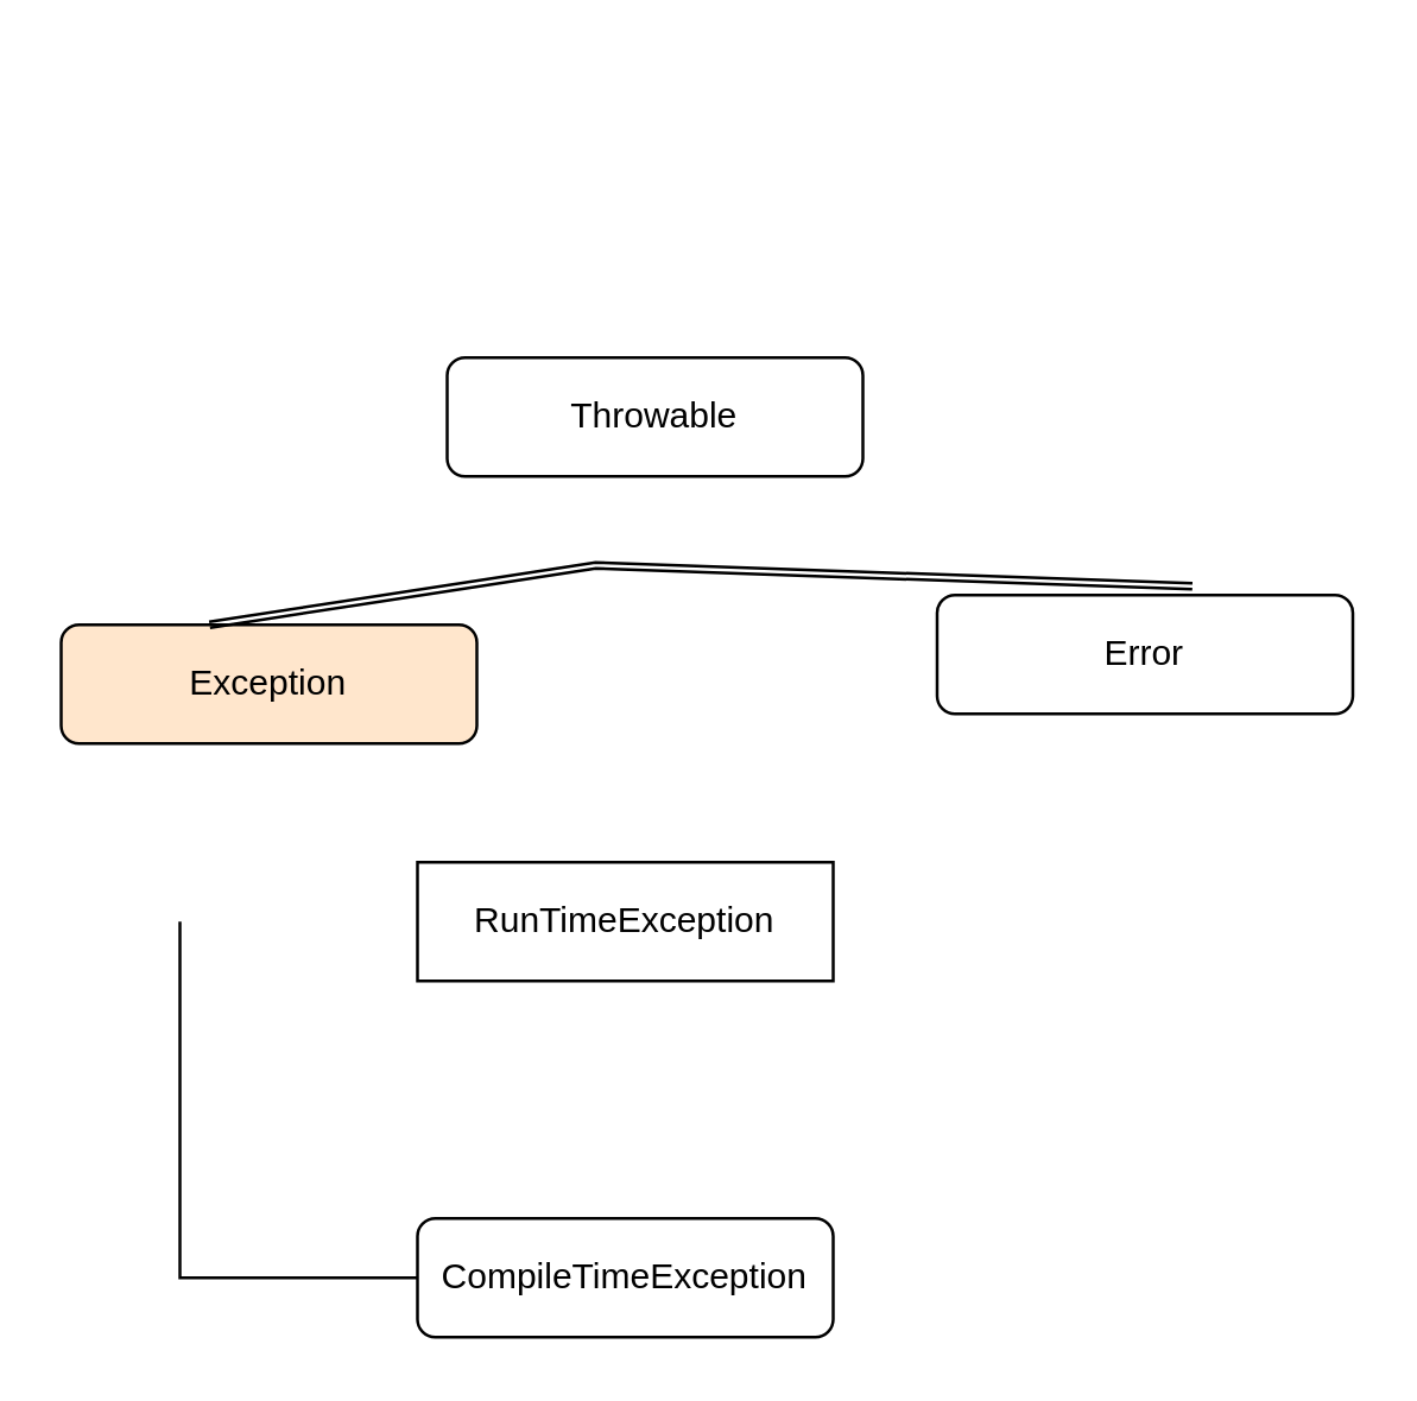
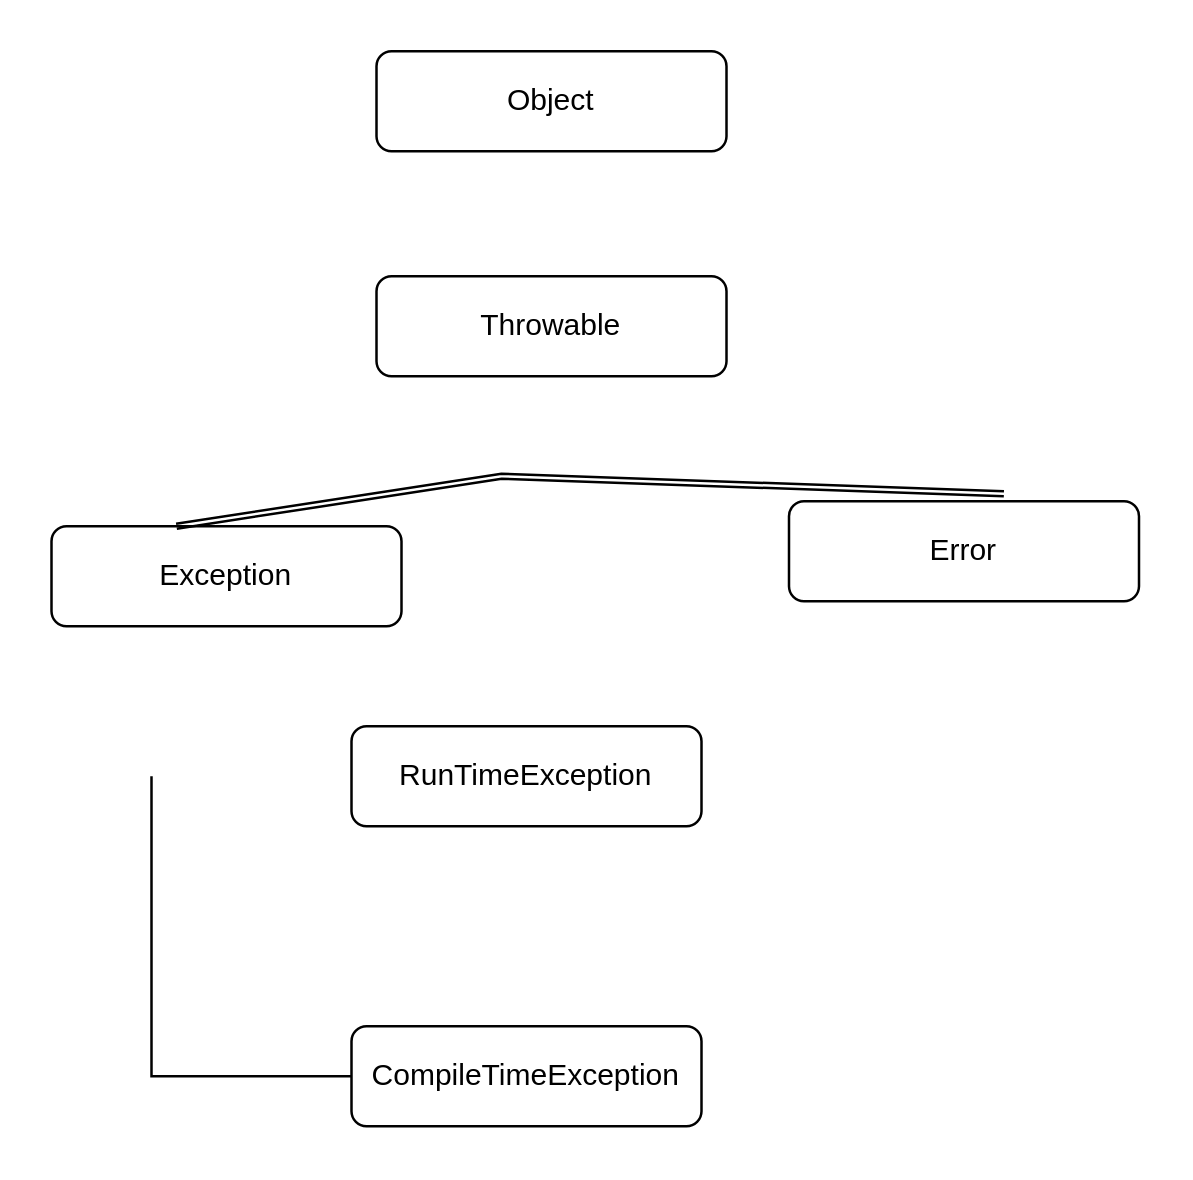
  <mxCell id="0" />
  <mxCell id="1" parent="0" />
- <mxCell id="3" value="Exception" style="rounded=1;whiteSpace=wrap;html=1;fillColor=#ffe6cc;" vertex="1" parent="1"><mxGeometry y="210" width="140" height="40" as="geometry" x="20" /></mxCell>
- <mxCell id="4" value="Throwable" style="rounded=1;whiteSpace=wrap;html=1;" vertex="1" parent="1"><mxGeometry x="150" y="120" width="140" height="40" as="geometry" /></mxCell>
+ <mxCell id="2" value="Object" style="rounded=1;whiteSpace=wrap;html=1;" vertex="1" parent="1"><mxGeometry x="150" y="20" width="140" height="40" as="geometry" /></mxCell>
+ <mxCell id="3" value="Exception" style="rounded=1;whiteSpace=wrap;html=1;" vertex="1" parent="1"><mxGeometry y="210" width="140" height="40" as="geometry" x="20" /></mxCell>
+ <mxCell id="4" value="Throwable" style="rounded=1;whiteSpace=wrap;html=1;" vertex="1" parent="1"><mxGeometry x="150" y="110" width="140" height="40" as="geometry" /></mxCell>
  <mxCell id="5" value="Error" style="rounded=1;whiteSpace=wrap;html=1;" vertex="1" parent="1"><mxGeometry x="315" y="200" width="140" height="40" as="geometry" /></mxCell>
- <mxCell id="6" value="RunTimeException" style="whiteSpace=wrap;html=1;rounded=0;" vertex="1" parent="1"><mxGeometry x="140" y="290" width="140" height="40" as="geometry" /></mxCell>
+ <mxCell id="6" value="RunTimeException" style="rounded=1;whiteSpace=wrap;html=1;" vertex="1" parent="1"><mxGeometry x="140" y="290" width="140" height="40" as="geometry" /></mxCell>
  <mxCell id="7" value="CompileTimeException" style="rounded=1;whiteSpace=wrap;html=1;" vertex="1" parent="1"><mxGeometry x="140" y="410" width="140" height="40" as="geometry" /></mxCell>
  <mxCell id="8" value="" style="endArrow=none;html=1;rounded=0;entryX=0;entryY=0.5;entryDx=0;entryDy=0;" edge="1" parent="1" target="7"><mxGeometry width="50" height="50" relative="1" as="geometry"><mxPoint x="60" y="310" as="sourcePoint" /><mxPoint x="240" y="350" as="targetPoint" /><Array as="points"><mxPoint x="60" y="430" /></Array></mxGeometry></mxCell>
  <mxCell id="9" value="" style="shape=link;html=1;rounded=0;width=-2;exitX=0.357;exitY=0;exitDx=0;exitDy=0;exitPerimeter=0;entryX=0.614;entryY=-0.075;entryDx=0;entryDy=0;entryPerimeter=0;" edge="1" parent="1" source="3" target="5"><mxGeometry width="100" relative="1" as="geometry"><mxPoint x="70" y="190" as="sourcePoint" /><mxPoint x="390" y="190" as="targetPoint" /><Array as="points"><mxPoint x="200" y="190" /></Array></mxGeometry></mxCell>
